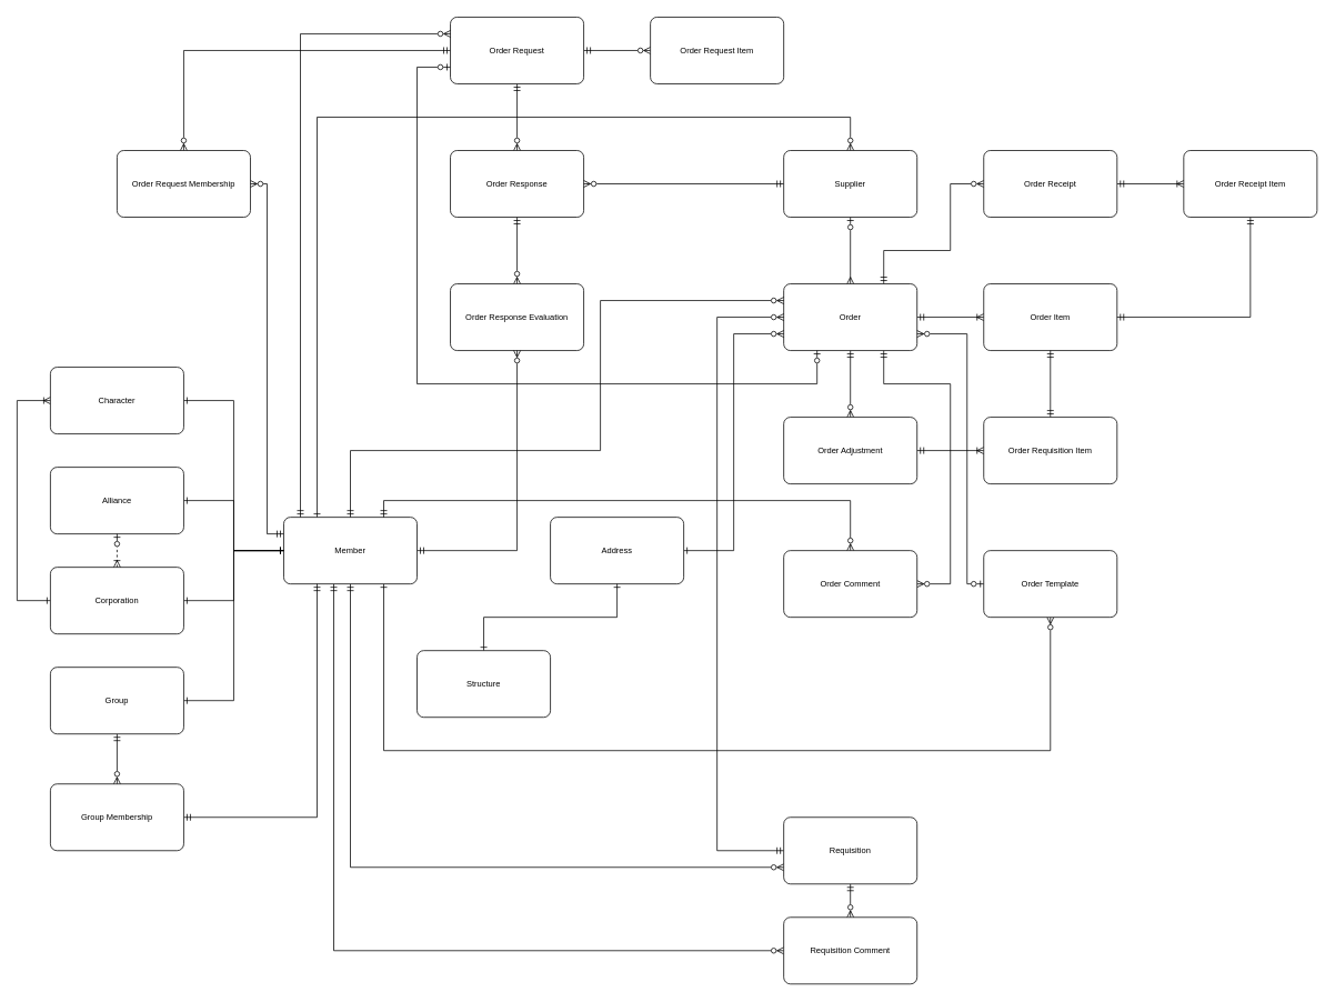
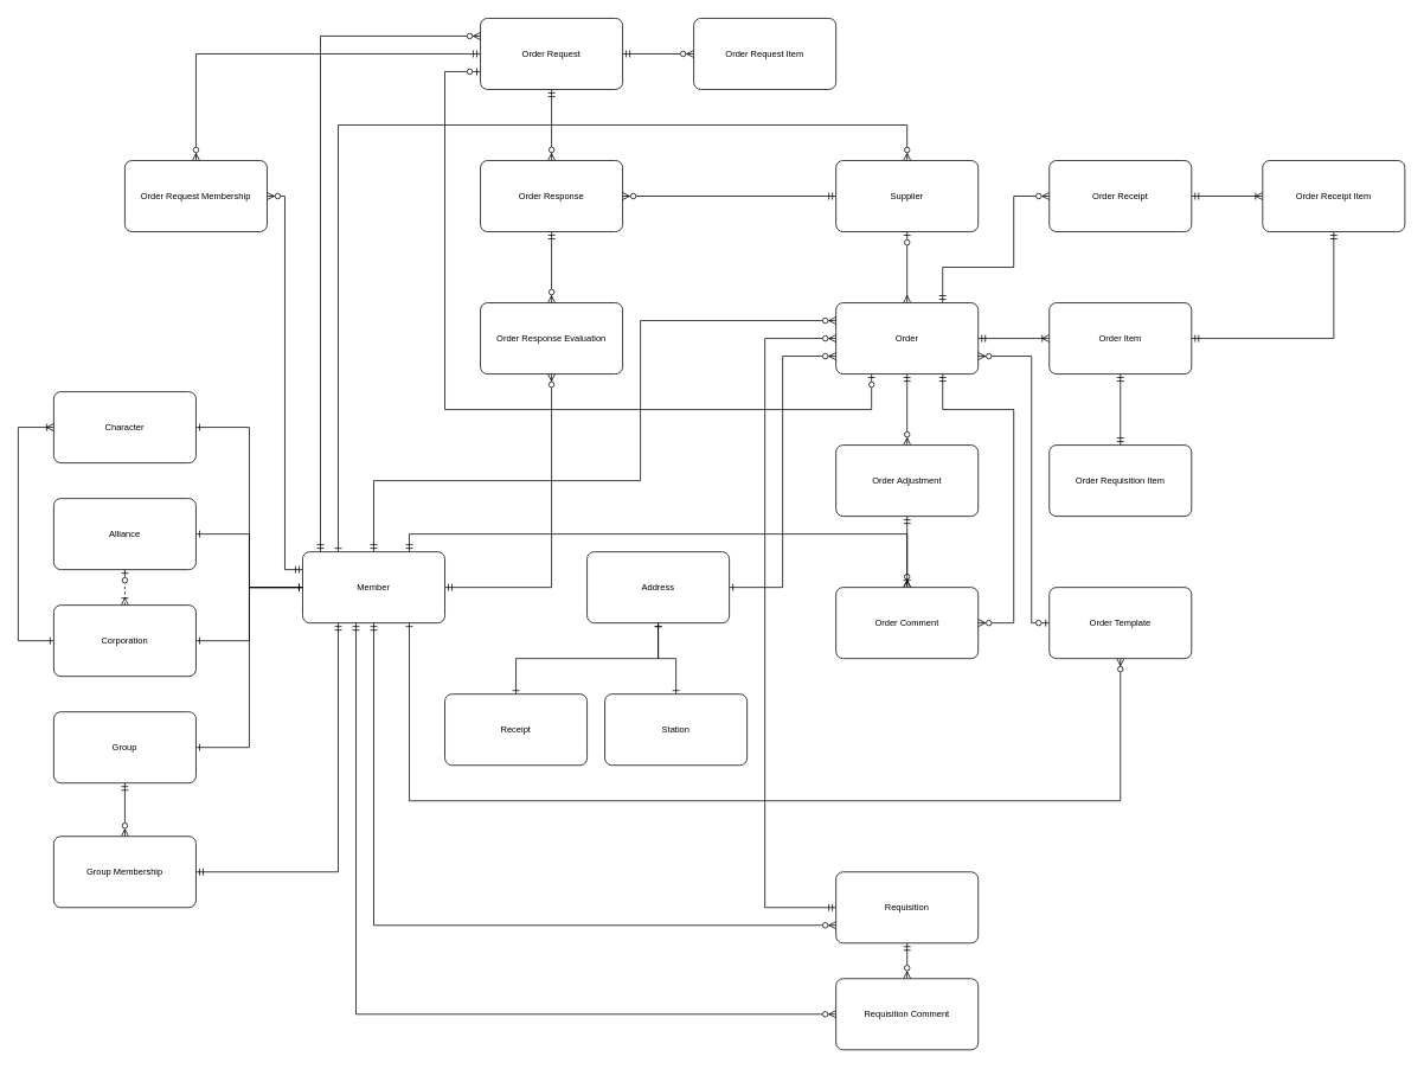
  <mxCell id="0" />
  <mxCell id="1" parent="0" />
  <mxCell id="2" style="edgeStyle=orthogonalEdgeStyle;rounded=0;orthogonalLoop=1;jettySize=auto;html=1;fontSize=10;endArrow=ERzeroToOne;endFill=0;startArrow=ERmany;startFill=0;" edge="1" parent="1" source="7" target="24"><mxGeometry relative="1" as="geometry" /></mxCell>
  <mxCell id="3" style="edgeStyle=orthogonalEdgeStyle;rounded=0;orthogonalLoop=1;jettySize=auto;html=1;fontSize=10;endArrow=ERoneToMany;endFill=0;startArrow=ERmandOne;startFill=0;" edge="1" parent="1" source="7" target="8"><mxGeometry relative="1" as="geometry" /></mxCell>
  <mxCell id="4" style="edgeStyle=orthogonalEdgeStyle;rounded=0;orthogonalLoop=1;jettySize=auto;html=1;fontSize=10;endArrow=ERzeroToMany;endFill=0;startArrow=ERmandOne;startFill=0;" edge="1" parent="1" source="7" target="10"><mxGeometry relative="1" as="geometry" /></mxCell>
  <mxCell id="5" style="edgeStyle=orthogonalEdgeStyle;rounded=0;orthogonalLoop=1;jettySize=auto;html=1;entryX=0;entryY=0.5;entryDx=0;entryDy=0;fontSize=10;endArrow=ERzeroToMany;endFill=0;startArrow=ERmandOne;startFill=0;" edge="1" parent="1" source="7" target="26"><mxGeometry relative="1" as="geometry"><Array as="points"><mxPoint x="1060" y="300" /><mxPoint x="1140" y="300" /><mxPoint x="1140" y="220" /></Array></mxGeometry></mxCell>
  <mxCell id="6" style="edgeStyle=orthogonalEdgeStyle;rounded=0;orthogonalLoop=1;jettySize=auto;html=1;fontSize=10;startArrow=ERmandOne;startFill=0;endArrow=ERzeroToMany;endFill=0;" edge="1" parent="1" source="7" target="58"><mxGeometry relative="1" as="geometry"><Array as="points"><mxPoint x="1060" y="460" /><mxPoint x="1140" y="460" /><mxPoint x="1140" y="700" /></Array></mxGeometry></mxCell>
  <mxCell id="7" value="Order" style="rounded=1;arcSize=10;whiteSpace=wrap;html=1;align=center;fontSize=10;" vertex="1" parent="1"><mxGeometry x="940" y="340" width="160" height="80" as="geometry" /></mxCell>
  <mxCell id="8" value="Order Item" style="rounded=1;arcSize=10;whiteSpace=wrap;html=1;align=center;fontSize=10;" vertex="1" parent="1"><mxGeometry x="1180" y="340" width="160" height="80" as="geometry" /></mxCell>
- <mxCell id="9" style="edgeStyle=orthogonalEdgeStyle;rounded=0;orthogonalLoop=1;jettySize=auto;html=1;fontSize=10;endArrow=ERoneToMany;endFill=0;startArrow=ERmandOne;startFill=0;" edge="1" parent="1" source="10" target="12"><mxGeometry relative="1" as="geometry" /></mxCell>
+ <mxCell id="9" style="edgeStyle=orthogonalEdgeStyle;rounded=0;orthogonalLoop=1;jettySize=auto;html=1;fontSize=10;endArrow=ERoneToMany;endFill=0;startArrow=ERmandOne;startFill=0;" edge="1" parent="1" source="10" target="58"><mxGeometry relative="1" as="geometry" /></mxCell>
  <mxCell id="10" value="Order Adjustment" style="rounded=1;arcSize=10;whiteSpace=wrap;html=1;align=center;fontSize=10;" vertex="1" parent="1"><mxGeometry x="940" y="500" width="160" height="80" as="geometry" /></mxCell>
  <mxCell id="11" style="edgeStyle=orthogonalEdgeStyle;rounded=0;orthogonalLoop=1;jettySize=auto;html=1;fontSize=10;endArrow=ERmandOne;endFill=0;startArrow=ERmandOne;startFill=0;" edge="1" parent="1" source="12" target="8"><mxGeometry relative="1" as="geometry" /></mxCell>
  <mxCell id="12" value="Order Requisition Item" style="rounded=1;arcSize=10;whiteSpace=wrap;html=1;align=center;fontSize=10;" vertex="1" parent="1"><mxGeometry x="1180" y="500" width="160" height="80" as="geometry" /></mxCell>
  <mxCell id="13" style="edgeStyle=orthogonalEdgeStyle;rounded=0;orthogonalLoop=1;jettySize=auto;html=1;fontSize=10;endArrow=ERzeroToMany;endFill=0;startArrow=ERmandOne;startFill=0;" edge="1" parent="1" source="17" target="20"><mxGeometry relative="1" as="geometry" /></mxCell>
  <mxCell id="14" style="edgeStyle=orthogonalEdgeStyle;rounded=0;orthogonalLoop=1;jettySize=auto;html=1;entryX=0.25;entryY=1;entryDx=0;entryDy=0;fontSize=10;endArrow=ERzeroToOne;endFill=0;startArrow=ERzeroToOne;startFill=0;" edge="1" parent="1" source="17" target="7"><mxGeometry relative="1" as="geometry"><Array as="points"><mxPoint x="500" y="80" /><mxPoint x="500" y="460" /><mxPoint x="980" y="460" /></Array></mxGeometry></mxCell>
  <mxCell id="15" style="edgeStyle=orthogonalEdgeStyle;rounded=0;orthogonalLoop=1;jettySize=auto;html=1;fontSize=10;endArrow=ERzeroToMany;endFill=0;startArrow=ERmandOne;startFill=0;" edge="1" parent="1" source="17" target="18"><mxGeometry relative="1" as="geometry" /></mxCell>
  <mxCell id="16" style="edgeStyle=orthogonalEdgeStyle;rounded=0;orthogonalLoop=1;jettySize=auto;html=1;fontSize=10;startArrow=ERmandOne;startFill=0;endArrow=ERzeroToMany;endFill=0;" edge="1" parent="1" source="17" target="56"><mxGeometry relative="1" as="geometry" /></mxCell>
  <mxCell id="17" value="Order Request" style="rounded=1;arcSize=10;whiteSpace=wrap;html=1;align=center;fontSize=10;" vertex="1" parent="1"><mxGeometry x="540" y="20" width="160" height="80" as="geometry" /></mxCell>
  <mxCell id="18" value="Order Request Item" style="rounded=1;arcSize=10;whiteSpace=wrap;html=1;align=center;fontSize=10;" vertex="1" parent="1"><mxGeometry x="780" y="20" width="160" height="80" as="geometry" /></mxCell>
  <mxCell id="19" style="edgeStyle=orthogonalEdgeStyle;rounded=0;orthogonalLoop=1;jettySize=auto;html=1;fontSize=10;endArrow=ERzeroToMany;endFill=0;startArrow=ERmandOne;startFill=0;" edge="1" parent="1" source="20" target="21"><mxGeometry relative="1" as="geometry" /></mxCell>
  <mxCell id="20" value="Order Response" style="rounded=1;arcSize=10;whiteSpace=wrap;html=1;align=center;fontSize=10;" vertex="1" parent="1"><mxGeometry x="540" y="180" width="160" height="80" as="geometry" /></mxCell>
  <mxCell id="21" value="Order Response Evaluation" style="rounded=1;arcSize=10;whiteSpace=wrap;html=1;align=center;fontSize=10;" vertex="1" parent="1"><mxGeometry x="540" y="340" width="160" height="80" as="geometry" /></mxCell>
  <mxCell id="22" style="edgeStyle=orthogonalEdgeStyle;rounded=0;orthogonalLoop=1;jettySize=auto;html=1;fontSize=10;endArrow=ERzeroToMany;endFill=0;startArrow=ERmandOne;startFill=0;" edge="1" parent="1" source="24" target="20"><mxGeometry relative="1" as="geometry" /></mxCell>
  <mxCell id="23" style="edgeStyle=orthogonalEdgeStyle;rounded=0;orthogonalLoop=1;jettySize=auto;html=1;fontSize=10;startArrow=ERzeroToMany;startFill=0;endArrow=ERone;endFill=0;" edge="1" parent="1" source="24" target="40"><mxGeometry relative="1" as="geometry"><Array as="points"><mxPoint x="1020" y="140" /><mxPoint x="380" y="140" /></Array></mxGeometry></mxCell>
  <mxCell id="24" value="Supplier" style="rounded=1;arcSize=10;whiteSpace=wrap;html=1;align=center;fontSize=10;" vertex="1" parent="1"><mxGeometry x="940" y="180" width="160" height="80" as="geometry" /></mxCell>
  <mxCell id="25" style="edgeStyle=orthogonalEdgeStyle;rounded=0;orthogonalLoop=1;jettySize=auto;html=1;fontSize=10;startArrow=ERmandOne;startFill=0;endArrow=ERoneToMany;endFill=0;" edge="1" parent="1" source="26" target="42"><mxGeometry relative="1" as="geometry" /></mxCell>
  <mxCell id="26" value="Order Receipt" style="rounded=1;arcSize=10;whiteSpace=wrap;html=1;align=center;fontSize=10;" vertex="1" parent="1"><mxGeometry x="1180" y="180" width="160" height="80" as="geometry" /></mxCell>
  <mxCell id="27" style="edgeStyle=orthogonalEdgeStyle;rounded=0;orthogonalLoop=1;jettySize=auto;html=1;entryX=0;entryY=0.75;entryDx=0;entryDy=0;fontSize=10;endArrow=ERzeroToMany;endFill=0;startArrow=ERone;startFill=0;" edge="1" parent="1" source="28" target="7"><mxGeometry relative="1" as="geometry" /></mxCell>
  <mxCell id="28" value="Address" style="rounded=1;arcSize=10;whiteSpace=wrap;html=1;align=center;fontSize=10;" vertex="1" parent="1"><mxGeometry y="620" width="160" height="80" as="geometry" x="660" /></mxCell>
  <mxCell id="29" style="edgeStyle=orthogonalEdgeStyle;rounded=0;orthogonalLoop=1;jettySize=auto;html=1;fontSize=10;startArrow=ERone;startFill=0;endArrow=ERone;endFill=0;" edge="1" parent="1" source="30"><mxGeometry relative="1" as="geometry"><mxPoint x="740" y="700" as="targetPoint" /><Array as="points"><mxPoint x="580" y="740" /><mxPoint x="740" y="740" /><mxPoint x="740" y="700" /></Array></mxGeometry></mxCell>
- <mxCell id="30" value="Structure" style="rounded=1;arcSize=10;whiteSpace=wrap;html=1;align=center;fontSize=10;" vertex="1" parent="1"><mxGeometry x="500" y="780" width="160" height="80" as="geometry" /></mxCell>
+ <mxCell id="30" value="Receipt" style="rounded=1;arcSize=10;whiteSpace=wrap;html=1;align=center;fontSize=10;" vertex="1" parent="1"><mxGeometry x="500" y="780" width="160" height="80" as="geometry" /></mxCell>
+ <mxCell id="31" style="edgeStyle=orthogonalEdgeStyle;rounded=0;orthogonalLoop=1;jettySize=auto;html=1;entryX=0.5;entryY=1;entryDx=0;entryDy=0;fontSize=10;startArrow=ERone;startFill=0;endArrow=ERone;endFill=0;" edge="1" parent="1" source="32" target="28"><mxGeometry relative="1" as="geometry" /></mxCell>
+ <mxCell id="32" value="Station" style="rounded=1;arcSize=10;whiteSpace=wrap;html=1;align=center;fontSize=10;" vertex="1" parent="1"><mxGeometry x="680" y="780" width="160" height="80" as="geometry" /></mxCell>
  <mxCell id="33" style="edgeStyle=orthogonalEdgeStyle;rounded=0;orthogonalLoop=1;jettySize=auto;html=1;fontSize=10;startArrow=ERmandOne;startFill=0;endArrow=ERzeroToMany;endFill=0;" edge="1" parent="1" source="40" target="21"><mxGeometry relative="1" as="geometry" /></mxCell>
  <mxCell id="34" style="edgeStyle=orthogonalEdgeStyle;rounded=0;orthogonalLoop=1;jettySize=auto;html=1;entryX=0;entryY=0.25;entryDx=0;entryDy=0;fontSize=10;startArrow=ERmandOne;startFill=0;endArrow=ERzeroToMany;endFill=0;" edge="1" parent="1" source="40" target="7"><mxGeometry relative="1" as="geometry"><Array as="points"><mxPoint x="420" y="540" /><mxPoint x="720" y="540" /><mxPoint x="720" y="360" /></Array></mxGeometry></mxCell>
  <mxCell id="35" style="edgeStyle=orthogonalEdgeStyle;rounded=0;orthogonalLoop=1;jettySize=auto;html=1;entryX=0;entryY=0.25;entryDx=0;entryDy=0;fontSize=10;startArrow=ERmandOne;startFill=0;endArrow=ERzeroToMany;endFill=0;" edge="1" parent="1" source="40" target="17"><mxGeometry relative="1" as="geometry"><Array as="points"><mxPoint x="360" y="40" /></Array></mxGeometry></mxCell>
  <mxCell id="36" style="edgeStyle=orthogonalEdgeStyle;rounded=0;orthogonalLoop=1;jettySize=auto;html=1;fontSize=10;startArrow=ERmandOne;startFill=0;endArrow=ERzeroToMany;endFill=0;" edge="1" parent="1" source="40" target="56"><mxGeometry relative="1" as="geometry"><Array as="points"><mxPoint x="320" y="640" /><mxPoint x="320" y="220" /></Array></mxGeometry></mxCell>
  <mxCell id="37" style="edgeStyle=orthogonalEdgeStyle;rounded=0;orthogonalLoop=1;jettySize=auto;html=1;entryX=0.5;entryY=1;entryDx=0;entryDy=0;fontSize=10;startArrow=ERone;startFill=0;endArrow=ERzeroToMany;endFill=0;" edge="1" parent="1" source="40" target="60"><mxGeometry relative="1" as="geometry"><Array as="points"><mxPoint x="460" y="900" /><mxPoint x="1260" y="900" /></Array></mxGeometry></mxCell>
  <mxCell id="38" style="edgeStyle=orthogonalEdgeStyle;rounded=0;orthogonalLoop=1;jettySize=auto;html=1;fontSize=10;startArrow=ERmandOne;startFill=0;endArrow=ERzeroToMany;endFill=0;" edge="1" parent="1" source="40" target="63"><mxGeometry relative="1" as="geometry"><Array as="points"><mxPoint x="420" y="1040" /></Array></mxGeometry></mxCell>
  <mxCell id="39" style="edgeStyle=orthogonalEdgeStyle;rounded=0;orthogonalLoop=1;jettySize=auto;html=1;entryX=0;entryY=0.5;entryDx=0;entryDy=0;fontSize=10;startArrow=ERmandOne;startFill=0;endArrow=ERzeroToMany;endFill=0;" edge="1" parent="1" source="40" target="64"><mxGeometry relative="1" as="geometry"><Array as="points"><mxPoint x="400" y="1140" /></Array></mxGeometry></mxCell>
  <mxCell id="40" value="Member" style="rounded=1;arcSize=10;whiteSpace=wrap;html=1;align=center;fontSize=10;" vertex="1" parent="1"><mxGeometry x="340" y="620" width="160" height="80" as="geometry" /></mxCell>
  <mxCell id="41" style="edgeStyle=orthogonalEdgeStyle;rounded=0;orthogonalLoop=1;jettySize=auto;html=1;fontSize=10;startArrow=ERmandOne;startFill=0;endArrow=ERmandOne;endFill=0;" edge="1" parent="1" source="42" target="8"><mxGeometry relative="1" as="geometry"><Array as="points"><mxPoint x="1500" y="380" /></Array></mxGeometry></mxCell>
  <mxCell id="42" value="Order Receipt Item" style="rounded=1;arcSize=10;whiteSpace=wrap;html=1;align=center;fontSize=10;" vertex="1" parent="1"><mxGeometry x="1420" y="180" width="160" height="80" as="geometry" /></mxCell>
  <mxCell id="43" style="edgeStyle=orthogonalEdgeStyle;rounded=0;orthogonalLoop=1;jettySize=auto;html=1;entryX=0;entryY=0.5;entryDx=0;entryDy=0;fontSize=10;startArrow=ERone;startFill=0;endArrow=ERone;endFill=0;" edge="1" parent="1" source="45" target="40"><mxGeometry relative="1" as="geometry" /></mxCell>
  <mxCell id="44" style="edgeStyle=orthogonalEdgeStyle;rounded=0;orthogonalLoop=1;jettySize=auto;html=1;entryX=0;entryY=0.5;entryDx=0;entryDy=0;fontSize=10;startArrow=ERoneToMany;startFill=0;endArrow=ERone;endFill=0;" edge="1" parent="1" source="45" target="50"><mxGeometry relative="1" as="geometry"><Array as="points"><mxPoint x="20" y="480" /><mxPoint x="20" y="720" /></Array></mxGeometry></mxCell>
  <mxCell id="45" value="Character" style="rounded=1;arcSize=10;whiteSpace=wrap;html=1;align=center;fontSize=10;" vertex="1" parent="1"><mxGeometry x="60" y="440" width="160" height="80" as="geometry" /></mxCell>
  <mxCell id="46" style="edgeStyle=orthogonalEdgeStyle;rounded=0;orthogonalLoop=1;jettySize=auto;html=1;fontSize=10;startArrow=ERone;startFill=0;endArrow=ERone;endFill=0;" edge="1" parent="1" source="47" target="40"><mxGeometry relative="1" as="geometry" /></mxCell>
  <mxCell id="47" value="Alliance" style="rounded=1;arcSize=10;whiteSpace=wrap;html=1;align=center;fontSize=10;" vertex="1" parent="1"><mxGeometry x="60" y="560" width="160" height="80" as="geometry" /></mxCell>
  <mxCell id="48" style="edgeStyle=orthogonalEdgeStyle;rounded=0;orthogonalLoop=1;jettySize=auto;html=1;fontSize=10;startArrow=ERone;startFill=0;endArrow=ERone;endFill=0;" edge="1" parent="1" source="50" target="40"><mxGeometry relative="1" as="geometry" /></mxCell>
  <mxCell id="49" style="edgeStyle=orthogonalEdgeStyle;rounded=0;orthogonalLoop=1;jettySize=auto;html=1;fontSize=10;startArrow=ERoneToMany;startFill=0;endArrow=ERzeroToOne;endFill=0;dashed=1;" edge="1" parent="1" source="50" target="47"><mxGeometry relative="1" as="geometry" /></mxCell>
  <mxCell id="50" value="Corporation" style="rounded=1;arcSize=10;whiteSpace=wrap;html=1;align=center;fontSize=10;" vertex="1" parent="1"><mxGeometry x="60" y="680" width="160" height="80" as="geometry" /></mxCell>
  <mxCell id="51" style="edgeStyle=orthogonalEdgeStyle;rounded=0;orthogonalLoop=1;jettySize=auto;html=1;entryX=0;entryY=0.5;entryDx=0;entryDy=0;fontSize=10;startArrow=ERone;startFill=0;endArrow=ERone;endFill=0;" edge="1" parent="1" source="53" target="40"><mxGeometry relative="1" as="geometry" /></mxCell>
  <mxCell id="52" style="edgeStyle=orthogonalEdgeStyle;rounded=0;orthogonalLoop=1;jettySize=auto;html=1;fontSize=10;startArrow=ERmandOne;startFill=0;endArrow=ERzeroToMany;endFill=0;" edge="1" parent="1" source="53" target="55"><mxGeometry relative="1" as="geometry" /></mxCell>
  <mxCell id="53" value="Group" style="rounded=1;arcSize=10;whiteSpace=wrap;html=1;align=center;fontSize=10;" vertex="1" parent="1"><mxGeometry x="60" y="800" width="160" height="80" as="geometry" /></mxCell>
  <mxCell id="54" style="edgeStyle=orthogonalEdgeStyle;rounded=0;orthogonalLoop=1;jettySize=auto;html=1;fontSize=10;startArrow=ERmandOne;startFill=0;endArrow=ERmandOne;endFill=0;" edge="1" parent="1" source="55" target="40"><mxGeometry relative="1" as="geometry"><Array as="points"><mxPoint x="380" y="980" /></Array></mxGeometry></mxCell>
  <mxCell id="55" value="Group Membership" style="rounded=1;arcSize=10;whiteSpace=wrap;html=1;align=center;fontSize=10;" vertex="1" parent="1"><mxGeometry x="60" y="940" width="160" height="80" as="geometry" /></mxCell>
  <mxCell id="56" value="Order Request Membership" style="rounded=1;arcSize=10;whiteSpace=wrap;html=1;align=center;fontSize=10;" vertex="1" parent="1"><mxGeometry x="140" y="180" width="160" height="80" as="geometry" /></mxCell>
  <mxCell id="57" style="edgeStyle=orthogonalEdgeStyle;rounded=0;orthogonalLoop=1;jettySize=auto;html=1;fontSize=10;startArrow=ERzeroToMany;startFill=0;endArrow=ERmandOne;endFill=0;" edge="1" parent="1" source="58" target="40"><mxGeometry relative="1" as="geometry"><Array as="points"><mxPoint x="1020" y="600" /><mxPoint x="460" y="600" /></Array></mxGeometry></mxCell>
  <mxCell id="58" value="Order Comment" style="rounded=1;arcSize=10;whiteSpace=wrap;html=1;align=center;fontSize=10;" vertex="1" parent="1"><mxGeometry x="940" y="660" width="160" height="80" as="geometry" /></mxCell>
  <mxCell id="59" style="edgeStyle=orthogonalEdgeStyle;rounded=0;orthogonalLoop=1;jettySize=auto;html=1;entryX=1;entryY=0.75;entryDx=0;entryDy=0;fontSize=10;startArrow=ERzeroToOne;startFill=0;endArrow=ERzeroToMany;endFill=0;" edge="1" parent="1" source="60" target="7"><mxGeometry relative="1" as="geometry"><Array as="points"><mxPoint x="1160" y="700" /><mxPoint x="1160" y="400" /></Array></mxGeometry></mxCell>
  <mxCell id="60" value="Order Template" style="rounded=1;arcSize=10;whiteSpace=wrap;html=1;align=center;fontSize=10;" vertex="1" parent="1"><mxGeometry x="1180" y="660" width="160" height="80" as="geometry" /></mxCell>
  <mxCell id="61" style="edgeStyle=orthogonalEdgeStyle;rounded=0;orthogonalLoop=1;jettySize=auto;html=1;fontSize=10;startArrow=ERmandOne;startFill=0;endArrow=ERzeroToMany;endFill=0;" edge="1" parent="1" source="63" target="7"><mxGeometry relative="1" as="geometry"><Array as="points"><mxPoint x="860" y="1020" /><mxPoint x="860" y="380" /></Array></mxGeometry></mxCell>
  <mxCell id="62" style="edgeStyle=orthogonalEdgeStyle;rounded=0;orthogonalLoop=1;jettySize=auto;html=1;fontSize=10;startArrow=ERmandOne;startFill=0;endArrow=ERzeroToMany;endFill=0;" edge="1" parent="1" source="63" target="64"><mxGeometry relative="1" as="geometry" /></mxCell>
  <mxCell id="63" value="Requisition" style="rounded=1;arcSize=10;whiteSpace=wrap;html=1;align=center;fontSize=10;" vertex="1" parent="1"><mxGeometry x="940" y="980" width="160" height="80" as="geometry" /></mxCell>
  <mxCell id="64" value="Requisition Comment" style="rounded=1;arcSize=10;whiteSpace=wrap;html=1;align=center;fontSize=10;" vertex="1" parent="1"><mxGeometry x="940" y="1100" width="160" height="80" as="geometry" /></mxCell>
